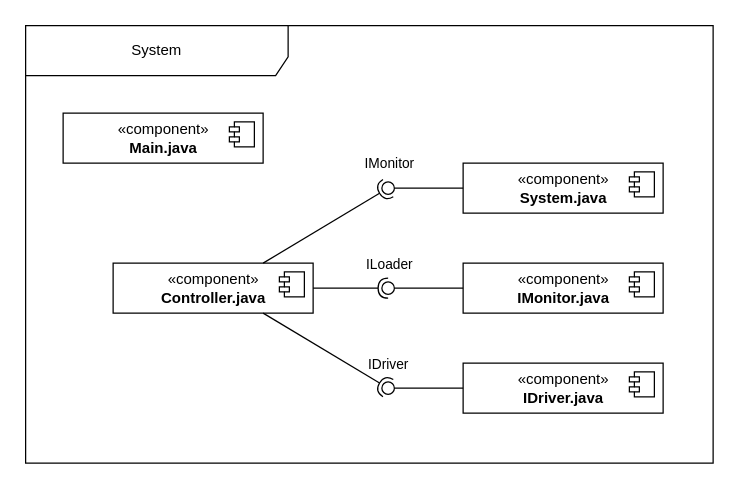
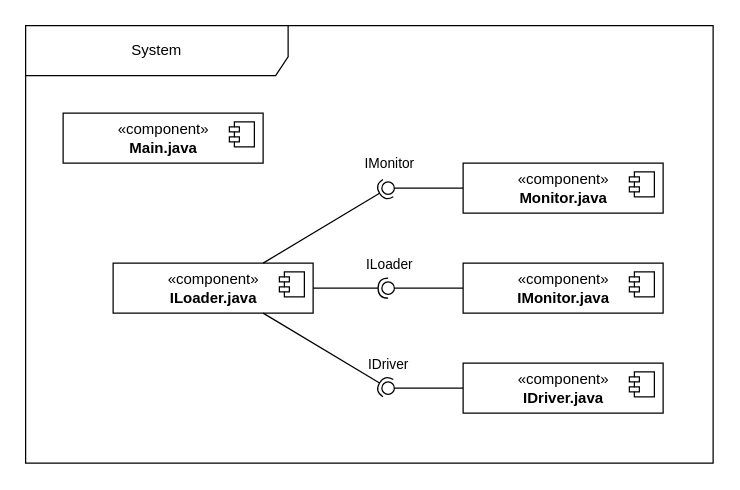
  <mxCell id="0" />
  <mxCell id="1" parent="0" />
  <mxCell id="2" value="System" style="shape=umlFrame;whiteSpace=wrap;html=1;width=210;height=40;" vertex="1" parent="1"><mxGeometry x="20" y="20" width="550" height="350" as="geometry" /></mxCell>
- <mxCell id="3" value="«component»&lt;br&gt;&lt;b&gt;Controller.java&lt;/b&gt;" style="html=1;dropTarget=0;" vertex="1" parent="1"><mxGeometry x="90" y="210" width="160" height="40" as="geometry" /></mxCell>
+ <mxCell id="3" value="«component»&lt;br&gt;&lt;b&gt;ILoader.java&lt;/b&gt;" style="html=1;dropTarget=0;" vertex="1" parent="1"><mxGeometry x="90" y="210" width="160" height="40" as="geometry" /></mxCell>
  <mxCell id="4" value="" style="shape=module;jettyWidth=8;jettyHeight=4;" vertex="1" parent="3"><mxGeometry x="1" width="20" height="20" relative="1" as="geometry"><mxPoint x="-27" y="7" as="offset" /></mxGeometry></mxCell>
  <mxCell id="5" value="«component»&lt;br&gt;&lt;b&gt;Main.java&lt;/b&gt;" style="html=1;dropTarget=0;" vertex="1" parent="1"><mxGeometry x="50" y="90" width="160" height="40" as="geometry" /></mxCell>
  <mxCell id="6" value="" style="shape=module;jettyWidth=8;jettyHeight=4;" vertex="1" parent="5"><mxGeometry x="1" width="20" height="20" relative="1" as="geometry"><mxPoint x="-27" y="7" as="offset" /></mxGeometry></mxCell>
  <mxCell id="7" value="«component»&lt;br&gt;&lt;b&gt;IMonitor.java&lt;/b&gt;" style="html=1;dropTarget=0;" vertex="1" parent="1"><mxGeometry x="370" y="210" width="160" height="40" as="geometry" /></mxCell>
  <mxCell id="8" value="" style="shape=module;jettyWidth=8;jettyHeight=4;" vertex="1" parent="7"><mxGeometry x="1" width="20" height="20" relative="1" as="geometry"><mxPoint x="-27" y="7" as="offset" /></mxGeometry></mxCell>
  <mxCell id="9" value="" style="rounded=0;orthogonalLoop=1;jettySize=auto;html=1;endArrow=none;endFill=0;sketch=0;sourcePerimeterSpacing=0;targetPerimeterSpacing=0;exitX=0;exitY=0.5;exitDx=0;exitDy=0;" edge="1" target="12" parent="1" source="7"><mxGeometry relative="1" as="geometry"><mxPoint x="290" y="205" as="sourcePoint" /></mxGeometry></mxCell>
  <mxCell id="10" value="" style="rounded=0;orthogonalLoop=1;jettySize=auto;html=1;endArrow=halfCircle;endFill=0;entryX=0.5;entryY=0.5;endSize=6;strokeWidth=1;sketch=0;exitX=1;exitY=0.5;exitDx=0;exitDy=0;" edge="1" target="12" parent="1" source="3"><mxGeometry relative="1" as="geometry"><mxPoint x="330" y="205" as="sourcePoint" /></mxGeometry></mxCell>
  <mxCell id="11" value="ILoader" style="edgeLabel;html=1;align=center;verticalAlign=middle;resizable=0;points=[];" vertex="1" connectable="0" parent="10"><mxGeometry x="0.743" y="6" relative="1" as="geometry"><mxPoint x="8" y="-14" as="offset" /></mxGeometry></mxCell>
  <mxCell id="12" value="" style="ellipse;whiteSpace=wrap;html=1;align=center;aspect=fixed;resizable=0;points=[];outlineConnect=0;sketch=0;" vertex="1" parent="1"><mxGeometry x="305" y="225" width="10" height="10" as="geometry" /></mxCell>
  <mxCell id="13" value="«component»&lt;br&gt;&lt;b&gt;IDriver.java&lt;/b&gt;" style="html=1;dropTarget=0;" vertex="1" parent="1"><mxGeometry x="370" y="290" width="160" height="40" as="geometry" /></mxCell>
  <mxCell id="14" value="" style="shape=module;jettyWidth=8;jettyHeight=4;" vertex="1" parent="13"><mxGeometry x="1" width="20" height="20" relative="1" as="geometry"><mxPoint x="-27" y="7" as="offset" /></mxGeometry></mxCell>
  <mxCell id="15" value="" style="rounded=0;orthogonalLoop=1;jettySize=auto;html=1;endArrow=none;endFill=0;sketch=0;sourcePerimeterSpacing=0;targetPerimeterSpacing=0;exitX=0;exitY=0.5;exitDx=0;exitDy=0;" edge="1" target="18" parent="1" source="13"><mxGeometry relative="1" as="geometry"><mxPoint x="280" y="195" as="sourcePoint" /></mxGeometry></mxCell>
  <mxCell id="16" value="" style="rounded=0;orthogonalLoop=1;jettySize=auto;html=1;endArrow=halfCircle;endFill=0;entryX=0.5;entryY=0.5;endSize=6;strokeWidth=1;sketch=0;exitX=0.75;exitY=1;exitDx=0;exitDy=0;" edge="1" target="18" parent="1" source="3"><mxGeometry relative="1" as="geometry"><mxPoint x="320" y="195" as="sourcePoint" /></mxGeometry></mxCell>
  <mxCell id="17" value="IDriver" style="edgeLabel;html=1;align=center;verticalAlign=middle;resizable=0;points=[];" vertex="1" connectable="0" parent="16"><mxGeometry x="0.843" relative="1" as="geometry"><mxPoint x="8" y="-15" as="offset" /></mxGeometry></mxCell>
  <mxCell id="18" value="" style="ellipse;whiteSpace=wrap;html=1;align=center;aspect=fixed;resizable=0;points=[];outlineConnect=0;sketch=0;" vertex="1" parent="1"><mxGeometry x="305" y="305" width="10" height="10" as="geometry" /></mxCell>
- <mxCell id="19" value="«component»&lt;br&gt;&lt;b&gt;System.java&lt;/b&gt;" style="html=1;dropTarget=0;" vertex="1" parent="1"><mxGeometry x="370" y="130" width="160" height="40" as="geometry" /></mxCell>
+ <mxCell id="19" value="«component»&lt;br&gt;&lt;b&gt;Monitor.java&lt;/b&gt;" style="html=1;dropTarget=0;" vertex="1" parent="1"><mxGeometry x="370" y="130" width="160" height="40" as="geometry" /></mxCell>
  <mxCell id="20" value="" style="shape=module;jettyWidth=8;jettyHeight=4;" vertex="1" parent="19"><mxGeometry x="1" width="20" height="20" relative="1" as="geometry"><mxPoint x="-27" y="7" as="offset" /></mxGeometry></mxCell>
  <mxCell id="21" value="" style="rounded=0;orthogonalLoop=1;jettySize=auto;html=1;endArrow=none;endFill=0;sketch=0;sourcePerimeterSpacing=0;targetPerimeterSpacing=0;exitX=0;exitY=0.5;exitDx=0;exitDy=0;" edge="1" target="24" parent="1" source="19"><mxGeometry relative="1" as="geometry"><mxPoint x="290" y="265" as="sourcePoint" /></mxGeometry></mxCell>
  <mxCell id="22" value="" style="rounded=0;orthogonalLoop=1;jettySize=auto;html=1;endArrow=halfCircle;endFill=0;entryX=0.5;entryY=0.5;endSize=6;strokeWidth=1;sketch=0;exitX=0.75;exitY=0;exitDx=0;exitDy=0;" edge="1" target="24" parent="1" source="3"><mxGeometry relative="1" as="geometry"><mxPoint x="330" y="265" as="sourcePoint" /></mxGeometry></mxCell>
  <mxCell id="23" value="IMonitor" style="edgeLabel;html=1;align=center;verticalAlign=middle;resizable=0;points=[];" vertex="1" connectable="0" parent="22"><mxGeometry x="0.904" y="5" relative="1" as="geometry"><mxPoint x="8" y="-19" as="offset" /></mxGeometry></mxCell>
  <mxCell id="24" value="" style="ellipse;whiteSpace=wrap;html=1;align=center;aspect=fixed;resizable=0;points=[];outlineConnect=0;sketch=0;" vertex="1" parent="1"><mxGeometry x="305" y="145" width="10" height="10" as="geometry" /></mxCell>
